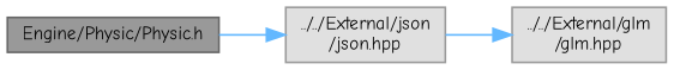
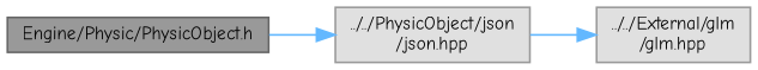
  digraph {
    fontname="Comic Neue"
    rankdir=LR
    node [color=grey60 fillcolor="#E0E0E0" fontname="Comic Neue" fontsize=10 shape=box style=filled]
    edge [color=steelblue1 fontname="Comic Neue" fontsize=10 labelfontname=Helvetica labelfontsize=10 style=solid]
-   n1 [color=gray40 fillcolor=grey60 fontcolor=black height=0.2 label="Engine/Physic/Physic.h" width=0.4]
-   n2 [height=0.2 label="../../External/json\l/json.hpp" width=0.4]
+   n1 [color=gray40 fillcolor=grey60 fontcolor=black height=0.2 label="Engine/Physic/PhysicObject.h" width=0.4]
+   n2 [height=0.2 label="../../PhysicObject/json\l/json.hpp" width=0.4]
    n3 [height=0.2 label="../../External/glm\l/glm.hpp" width=0.4]
    n1 -> n2
    n2 -> n3
  }
